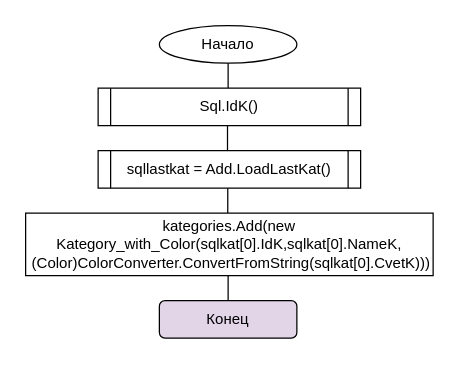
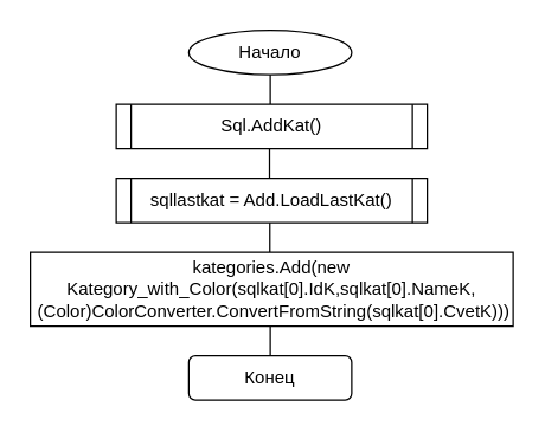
  <mxCell id="0" />
  <mxCell id="1" parent="0" />
  <mxCell id="2" value="Начало" style="ellipse;whiteSpace=wrap;html=1;" parent="1" vertex="1"><mxGeometry x="127" y="20" width="110" height="30" as="geometry" /></mxCell>
  <mxCell id="3" value="" style="endArrow=none;html=1;rounded=0;entryX=0.5;entryY=1;entryDx=0;entryDy=0;" parent="1" target="2" edge="1"><mxGeometry width="50" height="50" relative="1" as="geometry"><mxPoint x="182" y="70" as="sourcePoint" /><mxPoint x="208" y="150" as="targetPoint" /></mxGeometry></mxCell>
  <mxCell id="4" value="" style="group" parent="1" vertex="1" connectable="0"><mxGeometry x="78" y="70" width="210" height="30" as="geometry" /></mxCell>
- <mxCell id="5" value="Sql.IdK()" style="rounded=0;whiteSpace=wrap;html=1;" parent="4" vertex="1"><mxGeometry width="210" height="30" as="geometry" /></mxCell>
+ <mxCell id="5" value="Sql.AddKat()" style="rounded=0;whiteSpace=wrap;html=1;" parent="4" vertex="1"><mxGeometry width="210" height="30" as="geometry" /></mxCell>
  <mxCell id="6" value="" style="endArrow=none;html=1;rounded=0;" parent="4" edge="1"><mxGeometry width="50" height="50" relative="1" as="geometry"><mxPoint x="10.0" y="30" as="sourcePoint" /><mxPoint x="10.0" as="targetPoint" /></mxGeometry></mxCell>
  <mxCell id="7" value="" style="endArrow=none;html=1;rounded=0;" parent="4" edge="1"><mxGeometry width="50" height="50" relative="1" as="geometry"><mxPoint x="200.0" y="30" as="sourcePoint" /><mxPoint x="200.0" as="targetPoint" /></mxGeometry></mxCell>
  <mxCell id="8" value="" style="group" parent="1" vertex="1" connectable="0"><mxGeometry x="78" y="120" width="210" height="30" as="geometry" /></mxCell>
  <mxCell id="9" value="sqllastkat = Add.LoadLastKat()" style="rounded=0;whiteSpace=wrap;html=1;" parent="8" vertex="1"><mxGeometry width="210.0" height="30" as="geometry" /></mxCell>
  <mxCell id="10" value="" style="endArrow=none;html=1;rounded=0;" parent="8" edge="1"><mxGeometry width="50" height="50" relative="1" as="geometry"><mxPoint x="10.0" y="30" as="sourcePoint" /><mxPoint x="10.0" as="targetPoint" /></mxGeometry></mxCell>
  <mxCell id="11" value="" style="endArrow=none;html=1;rounded=0;" parent="8" edge="1"><mxGeometry width="50" height="50" relative="1" as="geometry"><mxPoint x="200.0" y="30" as="sourcePoint" /><mxPoint x="200.0" as="targetPoint" /></mxGeometry></mxCell>
  <mxCell id="12" value="" style="endArrow=none;html=1;rounded=0;entryX=0.5;entryY=1;entryDx=0;entryDy=0;" parent="1" edge="1"><mxGeometry width="50" height="50" relative="1" as="geometry"><mxPoint x="181.5" y="120" as="sourcePoint" /><mxPoint x="181.5" y="100" as="targetPoint" /></mxGeometry></mxCell>
  <mxCell id="13" value="" style="endArrow=none;html=1;rounded=0;entryX=0.5;entryY=1;entryDx=0;entryDy=0;" parent="1" edge="1"><mxGeometry width="50" height="50" relative="1" as="geometry"><mxPoint x="181.71" y="170" as="sourcePoint" /><mxPoint x="181.71" y="150" as="targetPoint" /></mxGeometry></mxCell>
  <mxCell id="14" value="kategories.Add&lt;span&gt;(new Kategory_with_Color(sqlkat[0].IdK,sqlkat[0].NameK,&lt;br&gt;&lt;/span&gt;&lt;span&gt;&amp;nbsp;(Color)ColorConverter.ConvertFromString(sqlkat[0].CvetK)))&lt;/span&gt;&lt;span&gt;&lt;br&gt;&lt;/span&gt;" style="rounded=0;whiteSpace=wrap;html=1;" parent="1" vertex="1"><mxGeometry x="20" y="170" width="326" height="50" as="geometry" /></mxCell>
- <mxCell id="15" value="Конец" style="rounded=1;whiteSpace=wrap;html=1;fillColor=#e1d5e7;" parent="1" vertex="1"><mxGeometry x="127" y="240" width="110" height="30" as="geometry" /></mxCell>
+ <mxCell id="15" value="Конец" style="rounded=1;whiteSpace=wrap;html=1;" parent="1" vertex="1"><mxGeometry x="127" y="240" width="110" height="30" as="geometry" /></mxCell>
  <mxCell id="16" value="" style="endArrow=none;html=1;rounded=0;entryX=0.5;entryY=1;entryDx=0;entryDy=0;" parent="1" edge="1"><mxGeometry width="50" height="50" relative="1" as="geometry"><mxPoint x="182" y="240" as="sourcePoint" /><mxPoint x="182" y="220" as="targetPoint" /></mxGeometry></mxCell>
